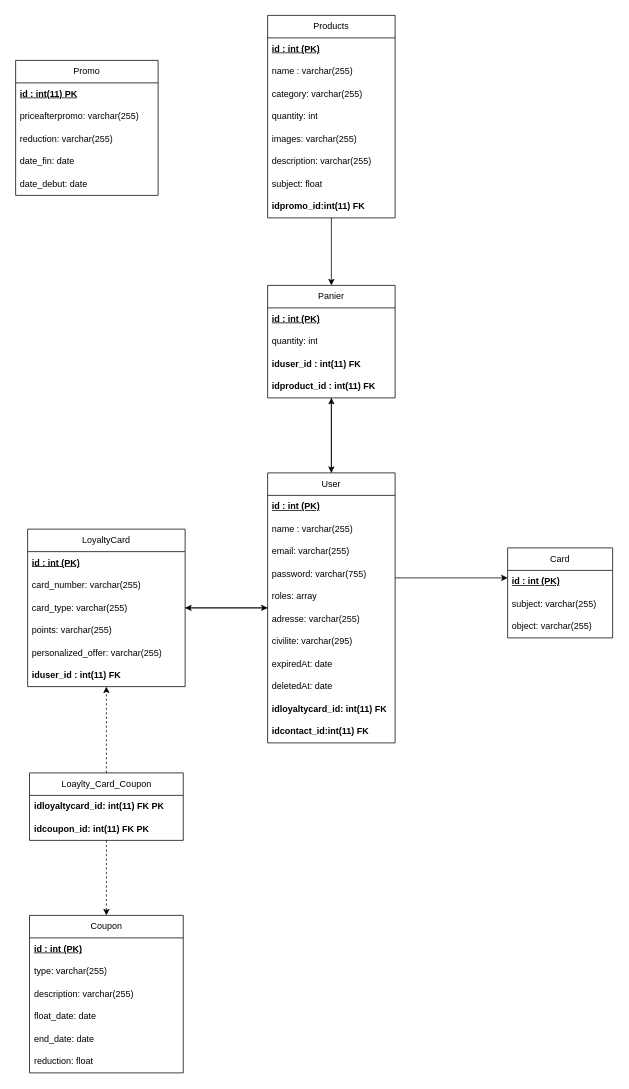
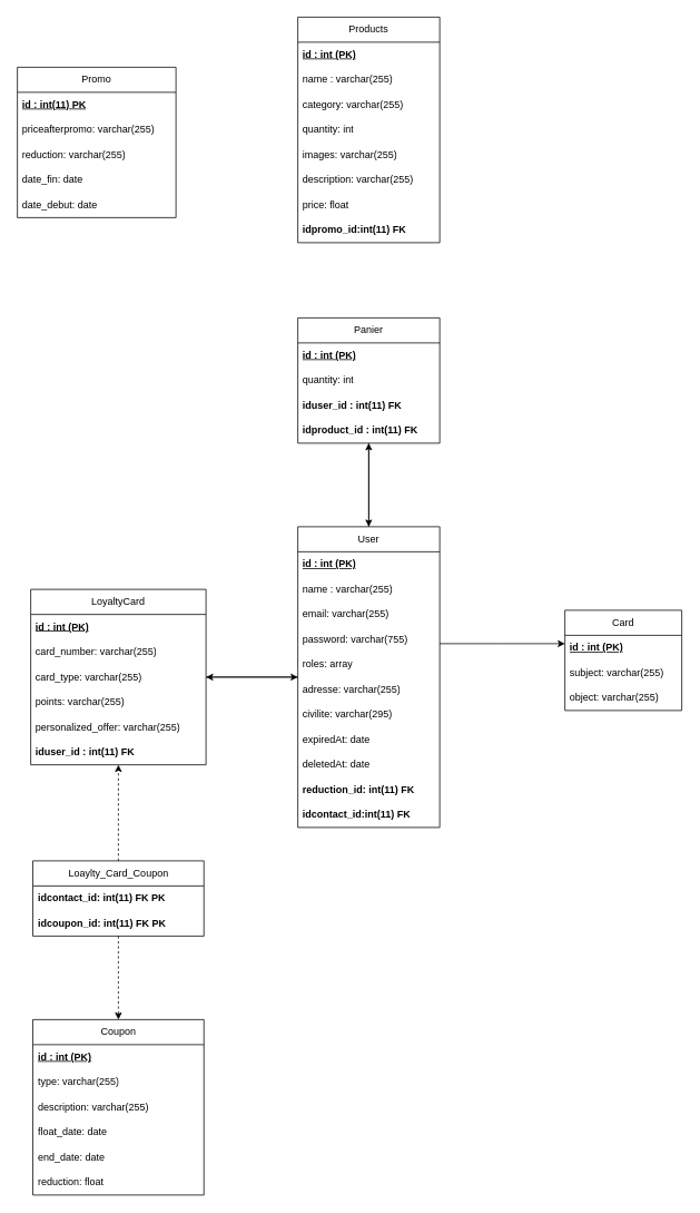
  <mxCell id="0" />
  <mxCell id="1" parent="0" />
  <mxCell id="2" value="Card" style="swimlane;fontStyle=0;childLayout=stackLayout;horizontal=1;startSize=30;horizontalStack=0;resizeParent=1;resizeParentMax=0;resizeLast=0;collapsible=1;marginBottom=0;whiteSpace=wrap;html=1;" parent="1" vertex="1"><mxGeometry x="676" y="730" width="140" height="120" as="geometry" /></mxCell>
  <mxCell id="3" value="&lt;b&gt;&lt;u&gt;id : int (PK)&lt;/u&gt;&lt;/b&gt;" style="text;strokeColor=none;fillColor=none;align=left;verticalAlign=middle;spacingLeft=4;spacingRight=4;overflow=hidden;points=[[0,0.5],[1,0.5]];portConstraint=eastwest;rotatable=0;whiteSpace=wrap;html=1;" parent="2" vertex="1"><mxGeometry y="30" width="140" height="30" as="geometry" /></mxCell>
  <mxCell id="4" value="subject: varchar(255)" style="text;strokeColor=none;fillColor=none;align=left;verticalAlign=middle;spacingLeft=4;spacingRight=4;overflow=hidden;points=[[0,0.5],[1,0.5]];portConstraint=eastwest;rotatable=0;whiteSpace=wrap;html=1;" parent="2" vertex="1"><mxGeometry y="60" width="140" height="30" as="geometry" /></mxCell>
  <mxCell id="5" value="object: varchar(255)" style="text;strokeColor=none;fillColor=none;align=left;verticalAlign=middle;spacingLeft=4;spacingRight=4;overflow=hidden;points=[[0,0.5],[1,0.5]];portConstraint=eastwest;rotatable=0;whiteSpace=wrap;html=1;" parent="2" vertex="1"><mxGeometry y="90" width="140" height="30" as="geometry" /></mxCell>
  <mxCell id="6" value="Coupon" style="swimlane;fontStyle=0;childLayout=stackLayout;horizontal=1;startSize=30;horizontalStack=0;resizeParent=1;resizeParentMax=0;resizeLast=0;collapsible=1;marginBottom=0;whiteSpace=wrap;html=1;" parent="1" vertex="1"><mxGeometry x="38.5" y="1220" width="205" height="210" as="geometry" /></mxCell>
  <mxCell id="7" value="&lt;b&gt;&lt;u&gt;id : int (PK)&lt;/u&gt;&lt;/b&gt;" style="text;strokeColor=none;fillColor=none;align=left;verticalAlign=middle;spacingLeft=4;spacingRight=4;overflow=hidden;points=[[0,0.5],[1,0.5]];portConstraint=eastwest;rotatable=0;whiteSpace=wrap;html=1;" parent="6" vertex="1"><mxGeometry y="30" width="205" height="30" as="geometry" /></mxCell>
  <mxCell id="8" value="type: varchar(255)" style="text;strokeColor=none;fillColor=none;align=left;verticalAlign=middle;spacingLeft=4;spacingRight=4;overflow=hidden;points=[[0,0.5],[1,0.5]];portConstraint=eastwest;rotatable=0;whiteSpace=wrap;html=1;" parent="6" vertex="1"><mxGeometry y="60" width="205" height="30" as="geometry" /></mxCell>
  <mxCell id="9" value="description: varchar(255)" style="text;strokeColor=none;fillColor=none;align=left;verticalAlign=middle;spacingLeft=4;spacingRight=4;overflow=hidden;points=[[0,0.5],[1,0.5]];portConstraint=eastwest;rotatable=0;whiteSpace=wrap;html=1;" parent="6" vertex="1"><mxGeometry y="90" width="205" height="30" as="geometry" /></mxCell>
  <mxCell id="10" value="float_date: date" style="text;strokeColor=none;fillColor=none;align=left;verticalAlign=middle;spacingLeft=4;spacingRight=4;overflow=hidden;points=[[0,0.5],[1,0.5]];portConstraint=eastwest;rotatable=0;whiteSpace=wrap;html=1;" parent="6" vertex="1"><mxGeometry y="120" width="205" height="30" as="geometry" /></mxCell>
  <mxCell id="11" value="end_date: date" style="text;strokeColor=none;fillColor=none;align=left;verticalAlign=middle;spacingLeft=4;spacingRight=4;overflow=hidden;points=[[0,0.5],[1,0.5]];portConstraint=eastwest;rotatable=0;whiteSpace=wrap;html=1;" parent="6" vertex="1"><mxGeometry y="150" width="205" height="30" as="geometry" /></mxCell>
  <mxCell id="12" value="reduction: float" style="text;strokeColor=none;fillColor=none;align=left;verticalAlign=middle;spacingLeft=4;spacingRight=4;overflow=hidden;points=[[0,0.5],[1,0.5]];portConstraint=eastwest;rotatable=0;whiteSpace=wrap;html=1;" parent="6" vertex="1"><mxGeometry y="180" width="205" height="30" as="geometry" /></mxCell>
  <mxCell id="13" style="edgeStyle=orthogonalEdgeStyle;rounded=0;orthogonalLoop=1;jettySize=auto;html=1;" parent="1" source="14" target="39" edge="1"><mxGeometry relative="1" as="geometry" /></mxCell>
  <mxCell id="14" value="LoyaltyCard" style="swimlane;fontStyle=0;childLayout=stackLayout;horizontal=1;startSize=30;horizontalStack=0;resizeParent=1;resizeParentMax=0;resizeLast=0;collapsible=1;marginBottom=0;whiteSpace=wrap;html=1;" parent="1" vertex="1"><mxGeometry x="36" y="705" width="210" height="210" as="geometry" /></mxCell>
  <mxCell id="15" value="&lt;b&gt;&lt;u&gt;id : int (PK)&lt;/u&gt;&lt;/b&gt;" style="text;strokeColor=none;fillColor=none;align=left;verticalAlign=middle;spacingLeft=4;spacingRight=4;overflow=hidden;points=[[0,0.5],[1,0.5]];portConstraint=eastwest;rotatable=0;whiteSpace=wrap;html=1;" parent="14" vertex="1"><mxGeometry y="30" width="210" height="30" as="geometry" /></mxCell>
  <mxCell id="16" value="card_number: varchar(255)" style="text;strokeColor=none;fillColor=none;align=left;verticalAlign=middle;spacingLeft=4;spacingRight=4;overflow=hidden;points=[[0,0.5],[1,0.5]];portConstraint=eastwest;rotatable=0;whiteSpace=wrap;html=1;" parent="14" vertex="1"><mxGeometry y="60" width="210" height="30" as="geometry" /></mxCell>
  <mxCell id="17" value="card_type: varchar(255)" style="text;strokeColor=none;fillColor=none;align=left;verticalAlign=middle;spacingLeft=4;spacingRight=4;overflow=hidden;points=[[0,0.5],[1,0.5]];portConstraint=eastwest;rotatable=0;whiteSpace=wrap;html=1;" parent="14" vertex="1"><mxGeometry y="90" width="210" height="30" as="geometry" /></mxCell>
  <mxCell id="18" value="points: varchar(255)" style="text;strokeColor=none;fillColor=none;align=left;verticalAlign=middle;spacingLeft=4;spacingRight=4;overflow=hidden;points=[[0,0.5],[1,0.5]];portConstraint=eastwest;rotatable=0;whiteSpace=wrap;html=1;" parent="14" vertex="1"><mxGeometry y="120" width="210" height="30" as="geometry" /></mxCell>
  <mxCell id="19" value="personalized_offer: varchar(255)" style="text;strokeColor=none;fillColor=none;align=left;verticalAlign=middle;spacingLeft=4;spacingRight=4;overflow=hidden;points=[[0,0.5],[1,0.5]];portConstraint=eastwest;rotatable=0;whiteSpace=wrap;html=1;" parent="14" vertex="1"><mxGeometry y="150" width="210" height="30" as="geometry" /></mxCell>
  <mxCell id="20" value="iduser_id : int(11) FK" style="text;strokeColor=none;fillColor=none;align=left;verticalAlign=middle;spacingLeft=4;spacingRight=4;overflow=hidden;points=[[0,0.5],[1,0.5]];portConstraint=eastwest;rotatable=0;whiteSpace=wrap;html=1;fontStyle=1" parent="14" vertex="1"><mxGeometry y="180" width="210" height="30" as="geometry" /></mxCell>
- <mxCell id="21" style="edgeStyle=orthogonalEdgeStyle;rounded=0;orthogonalLoop=1;jettySize=auto;html=1;" parent="1" source="22" target="52" edge="1"><mxGeometry relative="1" as="geometry" /></mxCell>
  <mxCell id="22" value="Products" style="swimlane;fontStyle=0;childLayout=stackLayout;horizontal=1;startSize=30;horizontalStack=0;resizeParent=1;resizeParentMax=0;resizeLast=0;collapsible=1;marginBottom=0;whiteSpace=wrap;html=1;" parent="1" vertex="1"><mxGeometry x="356" y="20" width="170" height="270" as="geometry" /></mxCell>
  <mxCell id="23" value="&lt;b&gt;&lt;u&gt;id : int (PK)&lt;/u&gt;&lt;/b&gt;" style="text;strokeColor=none;fillColor=none;align=left;verticalAlign=middle;spacingLeft=4;spacingRight=4;overflow=hidden;points=[[0,0.5],[1,0.5]];portConstraint=eastwest;rotatable=0;whiteSpace=wrap;html=1;" parent="22" vertex="1"><mxGeometry y="30" width="170" height="30" as="geometry" /></mxCell>
  <mxCell id="24" value="name : varchar(255)" style="text;strokeColor=none;fillColor=none;align=left;verticalAlign=middle;spacingLeft=4;spacingRight=4;overflow=hidden;points=[[0,0.5],[1,0.5]];portConstraint=eastwest;rotatable=0;whiteSpace=wrap;html=1;" parent="22" vertex="1"><mxGeometry y="60" width="170" height="30" as="geometry" /></mxCell>
  <mxCell id="25" value="category: varchar(255)" style="text;strokeColor=none;fillColor=none;align=left;verticalAlign=middle;spacingLeft=4;spacingRight=4;overflow=hidden;points=[[0,0.5],[1,0.5]];portConstraint=eastwest;rotatable=0;whiteSpace=wrap;html=1;" parent="22" vertex="1"><mxGeometry y="90" width="170" height="30" as="geometry" /></mxCell>
  <mxCell id="26" value="quantity: int" style="text;strokeColor=none;fillColor=none;align=left;verticalAlign=middle;spacingLeft=4;spacingRight=4;overflow=hidden;points=[[0,0.5],[1,0.5]];portConstraint=eastwest;rotatable=0;whiteSpace=wrap;html=1;" parent="22" vertex="1"><mxGeometry y="120" width="170" height="30" as="geometry" /></mxCell>
  <mxCell id="27" value="images: varchar(255)" style="text;strokeColor=none;fillColor=none;align=left;verticalAlign=middle;spacingLeft=4;spacingRight=4;overflow=hidden;points=[[0,0.5],[1,0.5]];portConstraint=eastwest;rotatable=0;whiteSpace=wrap;html=1;" parent="22" vertex="1"><mxGeometry y="150" width="170" height="30" as="geometry" /></mxCell>
  <mxCell id="28" value="description: varchar(255)" style="text;strokeColor=none;fillColor=none;align=left;verticalAlign=middle;spacingLeft=4;spacingRight=4;overflow=hidden;points=[[0,0.5],[1,0.5]];portConstraint=eastwest;rotatable=0;whiteSpace=wrap;html=1;" parent="22" vertex="1"><mxGeometry y="180" width="170" height="30" as="geometry" /></mxCell>
- <mxCell id="29" value="subject: float" style="text;strokeColor=none;fillColor=none;align=left;verticalAlign=middle;spacingLeft=4;spacingRight=4;overflow=hidden;points=[[0,0.5],[1,0.5]];portConstraint=eastwest;rotatable=0;whiteSpace=wrap;html=1;" parent="22" vertex="1"><mxGeometry y="210" width="170" height="30" as="geometry" /></mxCell>
+ <mxCell id="29" value="price: float" style="text;strokeColor=none;fillColor=none;align=left;verticalAlign=middle;spacingLeft=4;spacingRight=4;overflow=hidden;points=[[0,0.5],[1,0.5]];portConstraint=eastwest;rotatable=0;whiteSpace=wrap;html=1;" parent="22" vertex="1"><mxGeometry y="210" width="170" height="30" as="geometry" /></mxCell>
  <mxCell id="30" value="&lt;b&gt;idpromo_id:int(11) FK&lt;/b&gt;" style="text;strokeColor=none;fillColor=none;align=left;verticalAlign=middle;spacingLeft=4;spacingRight=4;overflow=hidden;points=[[0,0.5],[1,0.5]];portConstraint=eastwest;rotatable=0;whiteSpace=wrap;html=1;" parent="22" vertex="1"><mxGeometry y="240" width="170" height="30" as="geometry" /></mxCell>
  <mxCell id="31" value="Promo" style="swimlane;fontStyle=0;childLayout=stackLayout;horizontal=1;startSize=30;horizontalStack=0;resizeParent=1;resizeParentMax=0;resizeLast=0;collapsible=1;marginBottom=0;whiteSpace=wrap;html=1;" parent="1" vertex="1"><mxGeometry x="20" y="80" width="190" height="180" as="geometry" /></mxCell>
  <mxCell id="32" value="&lt;b&gt;&lt;u&gt;id : int(11) PK&lt;/u&gt;&lt;/b&gt;" style="text;strokeColor=none;fillColor=none;align=left;verticalAlign=middle;spacingLeft=4;spacingRight=4;overflow=hidden;points=[[0,0.5],[1,0.5]];portConstraint=eastwest;rotatable=0;whiteSpace=wrap;html=1;" parent="31" vertex="1"><mxGeometry y="30" width="190" height="30" as="geometry" /></mxCell>
  <mxCell id="33" value="priceafterpromo: varchar(255)" style="text;strokeColor=none;fillColor=none;align=left;verticalAlign=middle;spacingLeft=4;spacingRight=4;overflow=hidden;points=[[0,0.5],[1,0.5]];portConstraint=eastwest;rotatable=0;whiteSpace=wrap;html=1;" parent="31" vertex="1"><mxGeometry y="60" width="190" height="30" as="geometry" /></mxCell>
  <mxCell id="34" value="reduction: varchar(255)" style="text;strokeColor=none;fillColor=none;align=left;verticalAlign=middle;spacingLeft=4;spacingRight=4;overflow=hidden;points=[[0,0.5],[1,0.5]];portConstraint=eastwest;rotatable=0;whiteSpace=wrap;html=1;" parent="31" vertex="1"><mxGeometry y="90" width="190" height="30" as="geometry" /></mxCell>
  <mxCell id="35" value="date_fin: date" style="text;strokeColor=none;fillColor=none;align=left;verticalAlign=middle;spacingLeft=4;spacingRight=4;overflow=hidden;points=[[0,0.5],[1,0.5]];portConstraint=eastwest;rotatable=0;whiteSpace=wrap;html=1;" parent="31" vertex="1"><mxGeometry y="120" width="190" height="30" as="geometry" /></mxCell>
  <mxCell id="36" value="date_debut: date" style="text;strokeColor=none;fillColor=none;align=left;verticalAlign=middle;spacingLeft=4;spacingRight=4;overflow=hidden;points=[[0,0.5],[1,0.5]];portConstraint=eastwest;rotatable=0;whiteSpace=wrap;html=1;" parent="31" vertex="1"><mxGeometry y="150" width="190" height="30" as="geometry" /></mxCell>
  <mxCell id="37" style="edgeStyle=orthogonalEdgeStyle;rounded=0;orthogonalLoop=1;jettySize=auto;html=1;" parent="1" source="39" target="14" edge="1"><mxGeometry relative="1" as="geometry" /></mxCell>
  <mxCell id="38" style="edgeStyle=orthogonalEdgeStyle;rounded=0;orthogonalLoop=1;jettySize=auto;html=1;" parent="1" source="39" target="52" edge="1"><mxGeometry relative="1" as="geometry" /></mxCell>
  <mxCell id="39" value="User" style="swimlane;fontStyle=0;childLayout=stackLayout;horizontal=1;startSize=30;horizontalStack=0;resizeParent=1;resizeParentMax=0;resizeLast=0;collapsible=1;marginBottom=0;whiteSpace=wrap;html=1;" parent="1" vertex="1"><mxGeometry x="356" y="630" width="170" height="360" as="geometry" /></mxCell>
  <mxCell id="40" value="&lt;b&gt;&lt;u&gt;id : int (PK)&lt;/u&gt;&lt;/b&gt;" style="text;strokeColor=none;fillColor=none;align=left;verticalAlign=middle;spacingLeft=4;spacingRight=4;overflow=hidden;points=[[0,0.5],[1,0.5]];portConstraint=eastwest;rotatable=0;whiteSpace=wrap;html=1;" parent="39" vertex="1"><mxGeometry y="30" width="170" height="30" as="geometry" /></mxCell>
  <mxCell id="41" value="name : varchar(255)" style="text;strokeColor=none;fillColor=none;align=left;verticalAlign=middle;spacingLeft=4;spacingRight=4;overflow=hidden;points=[[0,0.5],[1,0.5]];portConstraint=eastwest;rotatable=0;whiteSpace=wrap;html=1;" parent="39" vertex="1"><mxGeometry y="60" width="170" height="30" as="geometry" /></mxCell>
  <mxCell id="42" value="email: varchar(255)" style="text;strokeColor=none;fillColor=none;align=left;verticalAlign=middle;spacingLeft=4;spacingRight=4;overflow=hidden;points=[[0,0.5],[1,0.5]];portConstraint=eastwest;rotatable=0;whiteSpace=wrap;html=1;" parent="39" vertex="1"><mxGeometry y="90" width="170" height="30" as="geometry" /></mxCell>
  <mxCell id="43" value="password: varchar(755)" style="text;strokeColor=none;fillColor=none;align=left;verticalAlign=middle;spacingLeft=4;spacingRight=4;overflow=hidden;points=[[0,0.5],[1,0.5]];portConstraint=eastwest;rotatable=0;whiteSpace=wrap;html=1;" parent="39" vertex="1"><mxGeometry y="120" width="170" height="30" as="geometry" /></mxCell>
  <mxCell id="44" value="roles: array" style="text;strokeColor=none;fillColor=none;align=left;verticalAlign=middle;spacingLeft=4;spacingRight=4;overflow=hidden;points=[[0,0.5],[1,0.5]];portConstraint=eastwest;rotatable=0;whiteSpace=wrap;html=1;" parent="39" vertex="1"><mxGeometry y="150" width="170" height="30" as="geometry" /></mxCell>
  <mxCell id="45" value="adresse: varchar(255)" style="text;strokeColor=none;fillColor=none;align=left;verticalAlign=middle;spacingLeft=4;spacingRight=4;overflow=hidden;points=[[0,0.5],[1,0.5]];portConstraint=eastwest;rotatable=0;whiteSpace=wrap;html=1;" parent="39" vertex="1"><mxGeometry y="180" width="170" height="30" as="geometry" /></mxCell>
  <mxCell id="46" value="civilite: varchar(295)" style="text;strokeColor=none;fillColor=none;align=left;verticalAlign=middle;spacingLeft=4;spacingRight=4;overflow=hidden;points=[[0,0.5],[1,0.5]];portConstraint=eastwest;rotatable=0;whiteSpace=wrap;html=1;" parent="39" vertex="1"><mxGeometry y="210" width="170" height="30" as="geometry" /></mxCell>
  <mxCell id="47" value="expiredAt: date" style="text;strokeColor=none;fillColor=none;align=left;verticalAlign=middle;spacingLeft=4;spacingRight=4;overflow=hidden;points=[[0,0.5],[1,0.5]];portConstraint=eastwest;rotatable=0;whiteSpace=wrap;html=1;" parent="39" vertex="1"><mxGeometry y="240" width="170" height="30" as="geometry" /></mxCell>
  <mxCell id="48" value="deletedAt: date" style="text;strokeColor=none;fillColor=none;align=left;verticalAlign=middle;spacingLeft=4;spacingRight=4;overflow=hidden;points=[[0,0.5],[1,0.5]];portConstraint=eastwest;rotatable=0;whiteSpace=wrap;html=1;" parent="39" vertex="1"><mxGeometry y="270" width="170" height="30" as="geometry" /></mxCell>
- <mxCell id="49" value="idloyaltycard_id: int(11) FK" style="text;strokeColor=none;fillColor=none;align=left;verticalAlign=middle;spacingLeft=4;spacingRight=4;overflow=hidden;points=[[0,0.5],[1,0.5]];portConstraint=eastwest;rotatable=0;whiteSpace=wrap;html=1;fontStyle=1" parent="39" vertex="1"><mxGeometry y="300" width="170" height="30" as="geometry" /></mxCell>
+ <mxCell id="49" value="reduction_id: int(11) FK" style="text;strokeColor=none;fillColor=none;align=left;verticalAlign=middle;spacingLeft=4;spacingRight=4;overflow=hidden;points=[[0,0.5],[1,0.5]];portConstraint=eastwest;rotatable=0;whiteSpace=wrap;html=1;fontStyle=1" parent="39" vertex="1"><mxGeometry y="300" width="170" height="30" as="geometry" /></mxCell>
  <mxCell id="50" value="idcontact_id:int(11) FK" style="text;strokeColor=none;fillColor=none;align=left;verticalAlign=middle;spacingLeft=4;spacingRight=4;overflow=hidden;points=[[0,0.5],[1,0.5]];portConstraint=eastwest;rotatable=0;whiteSpace=wrap;html=1;fontStyle=1" parent="39" vertex="1"><mxGeometry y="330" width="170" height="30" as="geometry" /></mxCell>
  <mxCell id="51" style="edgeStyle=orthogonalEdgeStyle;rounded=0;orthogonalLoop=1;jettySize=auto;html=1;" edge="1" parent="1" source="52" target="39"><mxGeometry relative="1" as="geometry" /></mxCell>
  <mxCell id="52" value="Panier" style="swimlane;fontStyle=0;childLayout=stackLayout;horizontal=1;startSize=30;horizontalStack=0;resizeParent=1;resizeParentMax=0;resizeLast=0;collapsible=1;marginBottom=0;whiteSpace=wrap;html=1;" parent="1" vertex="1"><mxGeometry x="356" y="380" width="170" height="150" as="geometry" /></mxCell>
  <mxCell id="53" value="&lt;b&gt;&lt;u&gt;id : int (PK)&lt;/u&gt;&lt;/b&gt;" style="text;strokeColor=none;fillColor=none;align=left;verticalAlign=middle;spacingLeft=4;spacingRight=4;overflow=hidden;points=[[0,0.5],[1,0.5]];portConstraint=eastwest;rotatable=0;whiteSpace=wrap;html=1;" parent="52" vertex="1"><mxGeometry y="30" width="170" height="30" as="geometry" /></mxCell>
  <mxCell id="54" value="quantity: int" style="text;strokeColor=none;fillColor=none;align=left;verticalAlign=middle;spacingLeft=4;spacingRight=4;overflow=hidden;points=[[0,0.5],[1,0.5]];portConstraint=eastwest;rotatable=0;whiteSpace=wrap;html=1;" parent="52" vertex="1"><mxGeometry y="60" width="170" height="30" as="geometry" /></mxCell>
  <mxCell id="55" value="iduser_id : int(11) FK" style="text;strokeColor=none;fillColor=none;align=left;verticalAlign=middle;spacingLeft=4;spacingRight=4;overflow=hidden;points=[[0,0.5],[1,0.5]];portConstraint=eastwest;rotatable=0;whiteSpace=wrap;html=1;fontStyle=1" vertex="1" parent="52"><mxGeometry y="90" width="170" height="30" as="geometry" /></mxCell>
  <mxCell id="56" value="idproduct_id : int(11) FK" style="text;strokeColor=none;fillColor=none;align=left;verticalAlign=middle;spacingLeft=4;spacingRight=4;overflow=hidden;points=[[0,0.5],[1,0.5]];portConstraint=eastwest;rotatable=0;whiteSpace=wrap;html=1;fontStyle=1" vertex="1" parent="52"><mxGeometry y="120" width="170" height="30" as="geometry" /></mxCell>
  <mxCell id="57" style="edgeStyle=orthogonalEdgeStyle;rounded=0;orthogonalLoop=1;jettySize=auto;html=1;" parent="1" source="39" target="2" edge="1"><mxGeometry relative="1" as="geometry"><mxPoint x="586" y="800" as="sourcePoint" /><mxPoint x="586" y="770" as="targetPoint" /><Array as="points"><mxPoint x="596" y="770" /><mxPoint x="596" y="770" /></Array></mxGeometry></mxCell>
  <mxCell id="58" style="edgeStyle=orthogonalEdgeStyle;rounded=0;orthogonalLoop=1;jettySize=auto;html=1;dashed=1;" parent="1" source="60" target="6" edge="1"><mxGeometry relative="1" as="geometry" /></mxCell>
  <mxCell id="59" style="edgeStyle=orthogonalEdgeStyle;rounded=0;orthogonalLoop=1;jettySize=auto;html=1;dashed=1;" parent="1" source="60" target="14" edge="1"><mxGeometry relative="1" as="geometry" /></mxCell>
  <mxCell id="60" value="Loaylty_Card_Coupon" style="swimlane;fontStyle=0;childLayout=stackLayout;horizontal=1;startSize=30;horizontalStack=0;resizeParent=1;resizeParentMax=0;resizeLast=0;collapsible=1;marginBottom=0;whiteSpace=wrap;html=1;" parent="1" vertex="1"><mxGeometry x="38.5" y="1030" width="205" height="90" as="geometry" /></mxCell>
- <mxCell id="61" value="idloyaltycard_id: int(11) FK PK" style="text;strokeColor=none;fillColor=none;align=left;verticalAlign=middle;spacingLeft=4;spacingRight=4;overflow=hidden;points=[[0,0.5],[1,0.5]];portConstraint=eastwest;rotatable=0;whiteSpace=wrap;html=1;fontStyle=1" parent="60" vertex="1"><mxGeometry y="30" width="205" height="30" as="geometry" /></mxCell>
+ <mxCell id="61" value="idcontact_id: int(11) FK PK" style="text;strokeColor=none;fillColor=none;align=left;verticalAlign=middle;spacingLeft=4;spacingRight=4;overflow=hidden;points=[[0,0.5],[1,0.5]];portConstraint=eastwest;rotatable=0;whiteSpace=wrap;html=1;fontStyle=1" parent="60" vertex="1"><mxGeometry y="30" width="205" height="30" as="geometry" /></mxCell>
  <mxCell id="62" value="idcoupon_id: int(11) FK PK" style="text;strokeColor=none;fillColor=none;align=left;verticalAlign=middle;spacingLeft=4;spacingRight=4;overflow=hidden;points=[[0,0.5],[1,0.5]];portConstraint=eastwest;rotatable=0;whiteSpace=wrap;html=1;fontStyle=1" parent="60" vertex="1"><mxGeometry y="60" width="205" height="30" as="geometry" /></mxCell>
